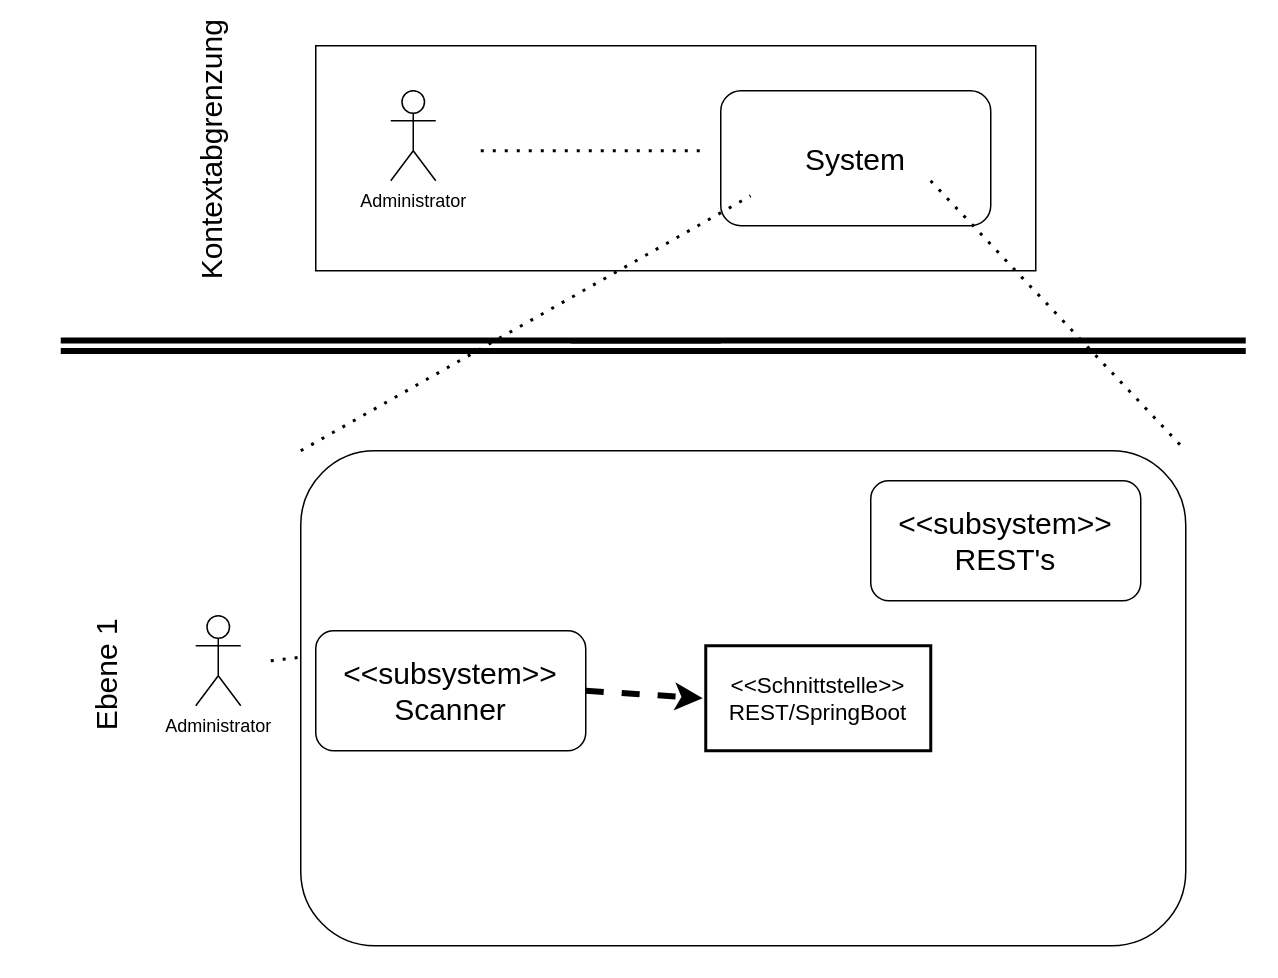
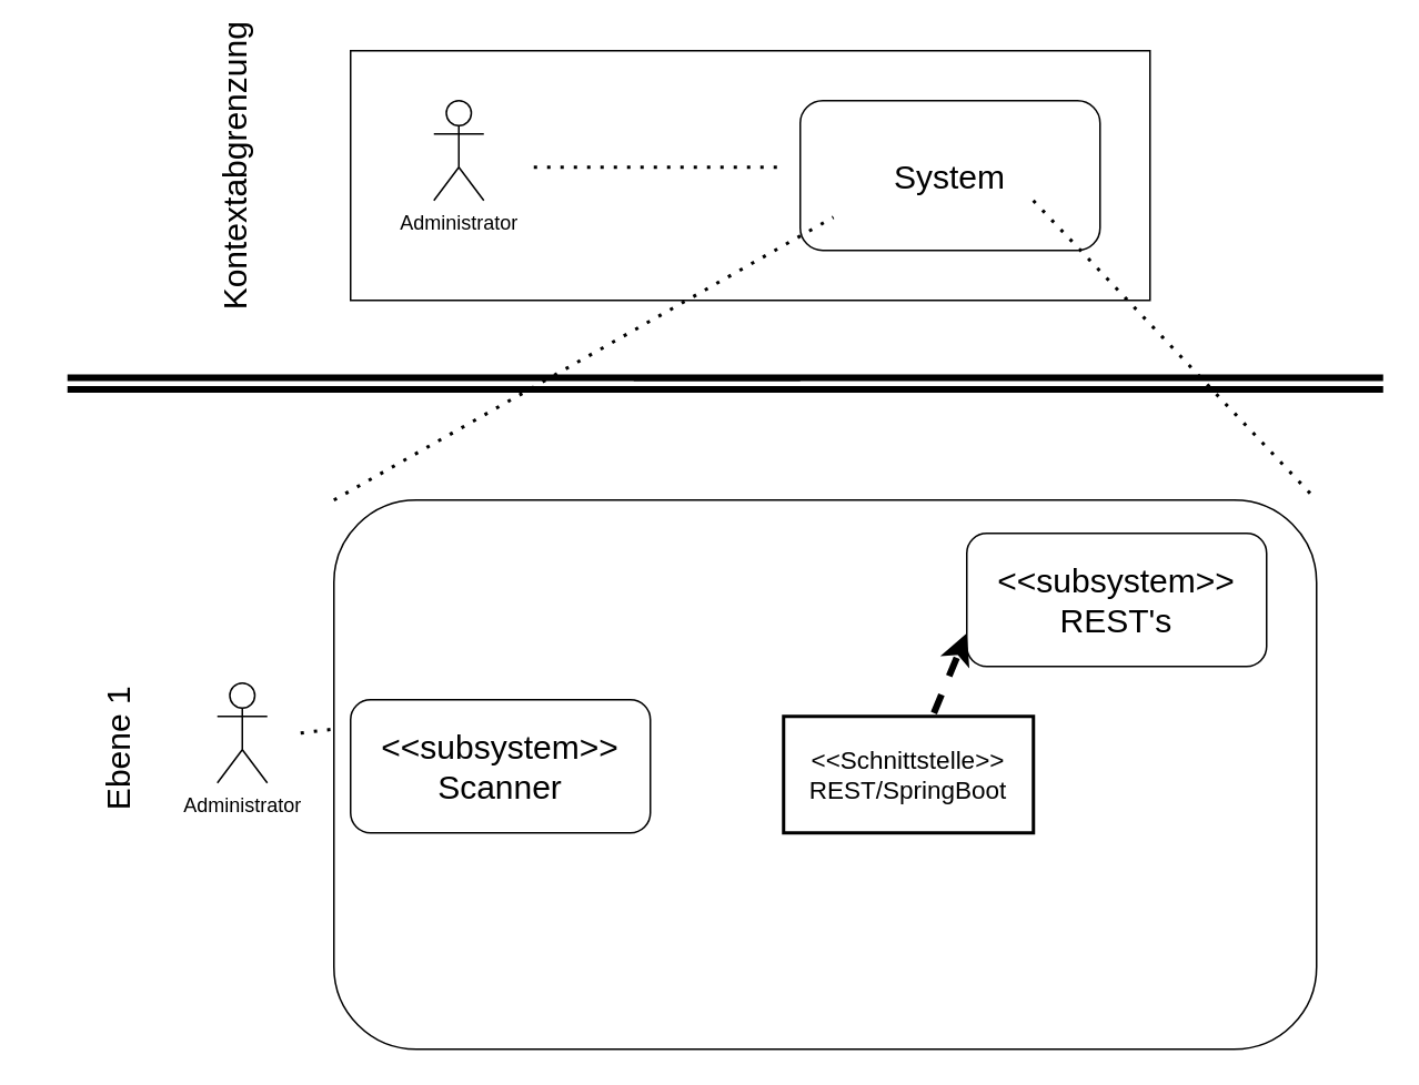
  <mxCell id="0" />
  <mxCell id="1" parent="0" />
  <mxCell id="2" value="Administrator&lt;br&gt;" style="shape=umlActor;verticalLabelPosition=bottom;verticalAlign=top;html=1;outlineConnect=0;" parent="1" vertex="1"><mxGeometry x="260" y="50" width="30" height="60" as="geometry" /></mxCell>
  <mxCell id="3" value="" style="endArrow=none;dashed=1;html=1;dashPattern=1 3;strokeWidth=2;rounded=0;strokeColor=default;" parent="1" edge="1"><mxGeometry width="50" height="50" relative="1" as="geometry"><mxPoint x="320" y="90" as="sourcePoint" /><mxPoint x="470" y="90" as="targetPoint" /></mxGeometry></mxCell>
  <mxCell id="4" value="&lt;font style=&quot;font-size: 20px;&quot;&gt;System&lt;/font&gt;" style="rounded=1;whiteSpace=wrap;html=1;" parent="1" vertex="1"><mxGeometry x="480" y="50" width="180" height="90" as="geometry" /></mxCell>
  <mxCell id="5" value="" style="rounded=0;whiteSpace=wrap;html=1;fontSize=20;fillColor=none;" parent="1" vertex="1"><mxGeometry x="210" y="20" width="480" height="150" as="geometry" /></mxCell>
  <mxCell id="6" value="Kontextabgrenzung&lt;br&gt;" style="text;html=1;align=center;verticalAlign=middle;resizable=0;points=[];autosize=1;strokeColor=none;fillColor=none;fontSize=20;rotation=-90;" parent="1" vertex="1"><mxGeometry x="40" y="70" width="200" height="40" as="geometry" /></mxCell>
  <mxCell id="7" value="" style="shape=link;html=1;rounded=0;strokeColor=default;fontSize=20;strokeWidth=4;" parent="1" edge="1"><mxGeometry width="100" relative="1" as="geometry"><mxPoint x="40" y="220" as="sourcePoint" /><mxPoint x="830" y="220" as="targetPoint" /></mxGeometry></mxCell>
  <mxCell id="8" value="" style="shape=link;html=1;rounded=0;strokeColor=default;fontSize=20;" parent="1" edge="1"><mxGeometry width="100" relative="1" as="geometry"><mxPoint x="380" y="220" as="sourcePoint" /><mxPoint x="480" y="220" as="targetPoint" /></mxGeometry></mxCell>
  <mxCell id="9" value="Administrator&lt;br&gt;" style="shape=umlActor;verticalLabelPosition=bottom;verticalAlign=top;html=1;outlineConnect=0;" parent="1" vertex="1"><mxGeometry x="130" y="400" width="30" height="60" as="geometry" /></mxCell>
  <mxCell id="10" value="" style="endArrow=none;dashed=1;html=1;dashPattern=1 3;strokeWidth=2;rounded=0;strokeColor=default;" parent="1" edge="1"><mxGeometry width="50" height="50" relative="1" as="geometry"><mxPoint x="180" y="430" as="sourcePoint" /><mxPoint x="350" y="410" as="targetPoint" /></mxGeometry></mxCell>
  <mxCell id="11" value="" style="rounded=1;whiteSpace=wrap;html=1;" parent="1" vertex="1"><mxGeometry x="200" y="290" width="590" height="330" as="geometry" /></mxCell>
  <mxCell id="12" value="&amp;lt;&amp;lt;subsystem&amp;gt;&amp;gt;&lt;br&gt;Scanner" style="rounded=1;whiteSpace=wrap;html=1;fontSize=20;fillColor=none;" parent="1" vertex="1"><mxGeometry x="210" y="410" width="180" height="80" as="geometry" /></mxCell>
  <mxCell id="13" value="&amp;lt;&amp;lt;subsystem&amp;gt;&amp;gt;&lt;br&gt;REST's" style="rounded=1;whiteSpace=wrap;html=1;fontSize=20;fillColor=none;" parent="1" vertex="1"><mxGeometry x="580" y="310" width="180" height="80" as="geometry" /></mxCell>
  <mxCell id="14" value="" style="endArrow=none;dashed=1;html=1;dashPattern=1 3;strokeWidth=2;rounded=0;strokeColor=default;fontSize=20;entryX=0.604;entryY=0.667;entryDx=0;entryDy=0;entryPerimeter=0;exitX=0;exitY=0;exitDx=0;exitDy=0;" parent="1" source="11" target="5" edge="1"><mxGeometry width="50" height="50" relative="1" as="geometry"><mxPoint x="410" y="380" as="sourcePoint" /><mxPoint x="460" y="330" as="targetPoint" /></mxGeometry></mxCell>
  <mxCell id="15" value="" style="endArrow=none;dashed=1;html=1;dashPattern=1 3;strokeWidth=2;rounded=0;strokeColor=default;fontSize=20;entryX=1;entryY=0;entryDx=0;entryDy=0;exitX=0.854;exitY=0.6;exitDx=0;exitDy=0;exitPerimeter=0;" parent="1" source="5" target="11" edge="1"><mxGeometry width="50" height="50" relative="1" as="geometry"><mxPoint x="810" y="260" as="sourcePoint" /><mxPoint x="509.92" y="130.05" as="targetPoint" /></mxGeometry></mxCell>
+ <mxCell id="16" value="" style="endArrow=classic;html=1;rounded=0;dashed=1;strokeColor=default;strokeWidth=4;fontSize=20;entryX=0;entryY=0.75;entryDx=0;entryDy=0;" parent="1" source="18" target="13" edge="1"><mxGeometry width="50" height="50" relative="1" as="geometry"><mxPoint x="410" y="390" as="sourcePoint" /><mxPoint x="460" y="340" as="targetPoint" /></mxGeometry></mxCell>
  <mxCell id="17" value="Ebene 1" style="text;html=1;align=center;verticalAlign=middle;resizable=0;points=[];autosize=1;strokeColor=none;fillColor=none;fontSize=20;rotation=-90;" parent="1" vertex="1"><mxGeometry y="420" width="100" height="40" as="geometry" x="20" /></mxCell>
  <mxCell id="18" value="&amp;lt;&amp;lt;Schnittstelle&amp;gt;&amp;gt;&lt;br style=&quot;font-size: 15px;&quot;&gt;REST/SpringBoot" style="whiteSpace=wrap;html=1;strokeWidth=2;perimeterSpacing=2;fontSize=15;rounded=0;" vertex="1" parent="1"><mxGeometry x="470" y="420" width="150" height="70" as="geometry" /></mxCell>
- <mxCell id="19" value="" style="endArrow=classic;html=1;rounded=0;dashed=1;strokeColor=default;strokeWidth=4;fontSize=20;entryX=0;entryY=0.5;entryDx=0;entryDy=0;exitX=1;exitY=0.5;exitDx=0;exitDy=0;" edge="1" parent="1" source="12" target="18"><mxGeometry width="50" height="50" relative="1" as="geometry"><mxPoint x="365" y="490" as="sourcePoint" /><mxPoint x="400" y="450" as="targetPoint" /></mxGeometry></mxCell>
